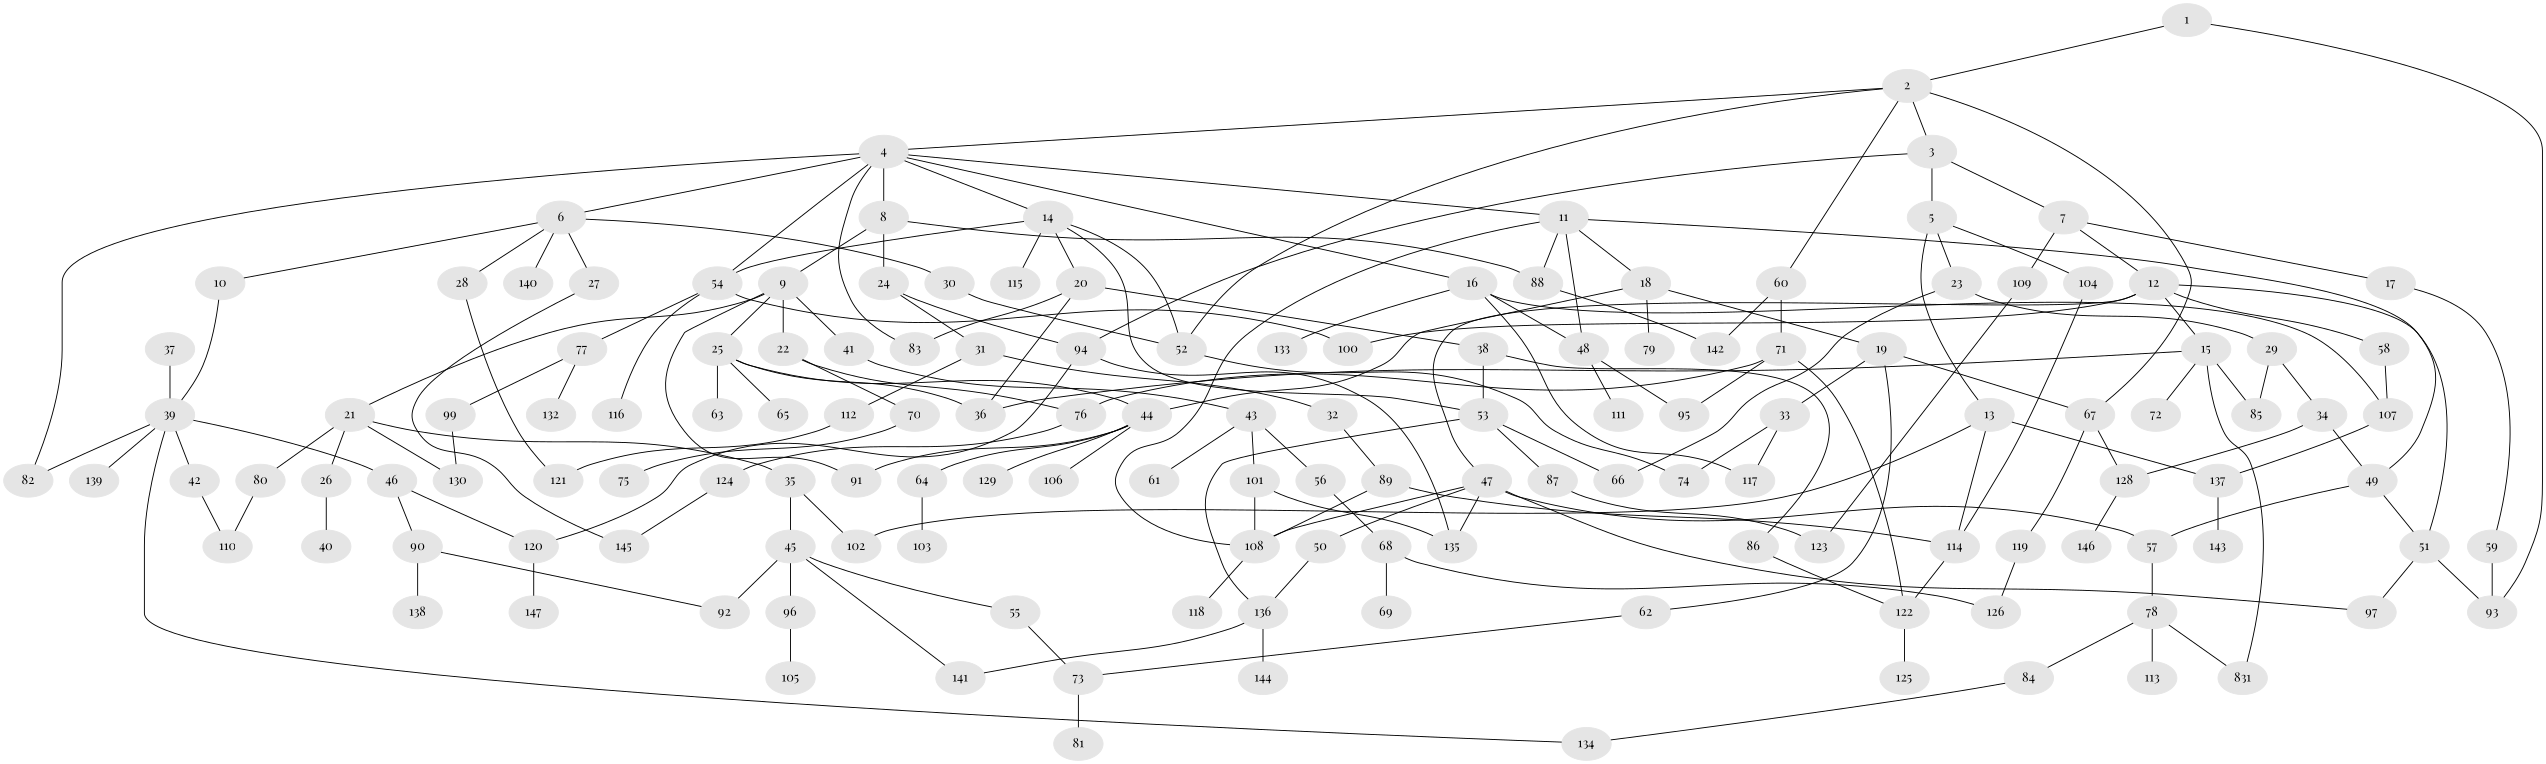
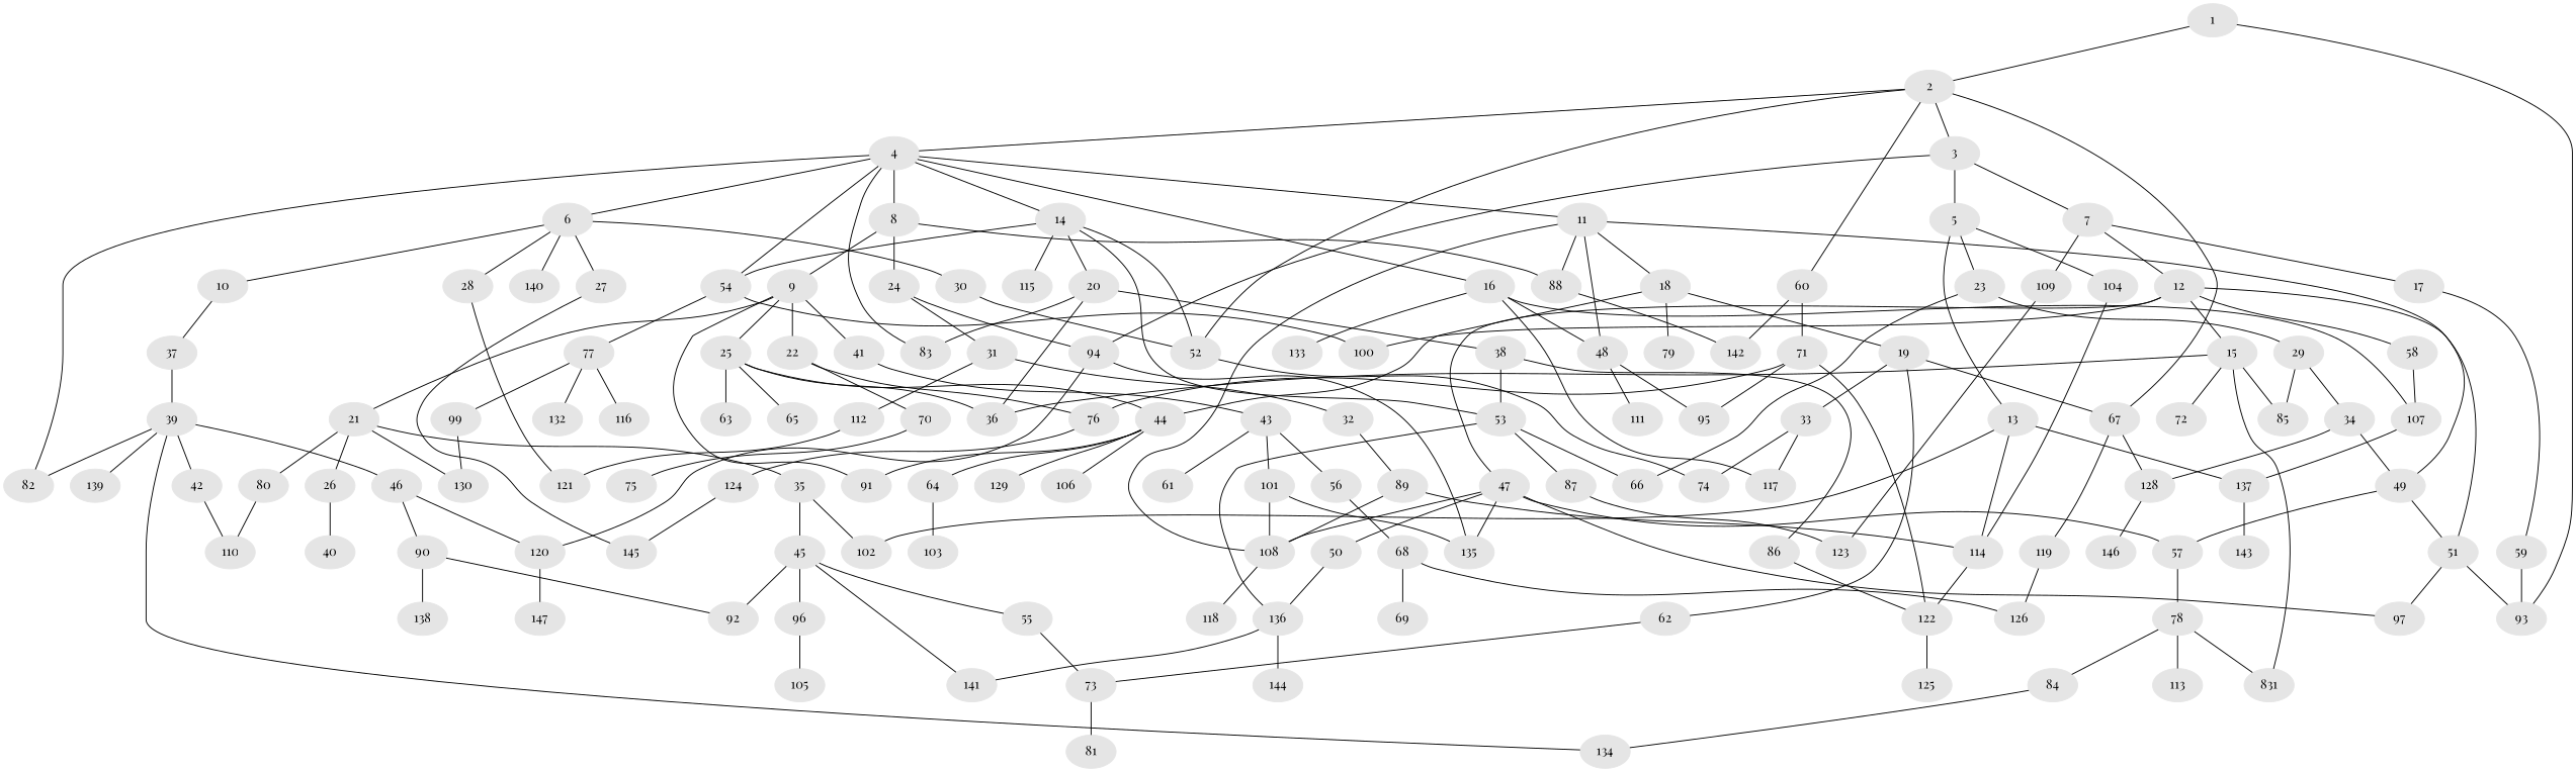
  graph {
    fontname="Playfair Display"
    node [color=gray90 fontname="Playfair Display" style=filled]
    edge [fontname="Playfair Display"]
    1
    2
    93
    3
    4
    52
    60
    67
    5
    7
    94
    6
    8
    11
    14
    16
    54
    82
    83
    74
    71
    142
    128
    119
    13
    23
    104
    12
    17
    109
    120
    135
    10
    27
    28
    30
    140
    9
    24
    88
    18
    48
    49
    108
    20
    53
    115
    107
    117
    133
    100
    77
    116
    102
    114
    137
    29
    66
    37
    145
    121
    15
    47
    51
    58
    59
    123
    21
    22
    25
    41
    91
    31
    26
    35
    80
    130
    70
    76
    36
    44
    63
    65
    43
    39
    19
    79
    95
    111
    57
    118
    72
    85
    n94 [label=831]
    50
    97
    122
    143
    38
    136
    87
    33
    62
    64
    106
    129
    73
    86
    40
    45
    110
    75
    124
    34
    32
    112
    89
    146
    55
    92
    96
    141
    42
    46
    134
    139
    90
    56
    61
    101
    68
    103
    105
    138
    147
    78
    144
    99
    132
    81
    69
    126
    84
    113
    125
    1 -- 2
    1 -- 93
    2 -- 3
    2 -- 4
    2 -- 52
    2 -- 60
    2 -- 67
    3 -- 5
    3 -- 7
    3 -- 94
    4 -- 6
    4 -- 8
    4 -- 11
    4 -- 14
    4 -- 16
    4 -- 54
    4 -- 82
    4 -- 83
    52 -- 74
    60 -- 71
    60 -- 142
    67 -- 128
    67 -- 119
    5 -- 13
    5 -- 23
    5 -- 104
    7 -- 12
    7 -- 17
    7 -- 109
    94 -- 120
    94 -- 135
    6 -- 10
    6 -- 27
    6 -- 28
    6 -- 30
    6 -- 140
    8 -- 9
    8 -- 24
    8 -- 88
    11 -- 88
    11 -- 18
    11 -- 48
    11 -- 49
    11 -- 108
    14 -- 52
    14 -- 54
    14 -- 20
    14 -- 53
    14 -- 115
    16 -- 48
    16 -- 107
    16 -- 117
    16 -- 133
    54 -- 100
    54 -- 77
-   54 -- 116
+   77 -- 116
    71 -- 76
    71 -- 95
    71 -- 122
    128 -- 146
    119 -- 126
    13 -- 102
    13 -- 114
    13 -- 137
    23 -- 29
    23 -- 66
    104 -- 114
    12 -- 100
    12 -- 15
    12 -- 47
    12 -- 51
    12 -- 58
    17 -- 59
    109 -- 123
    120 -- 147
-   10 -- 39
+   10 -- 37
    27 -- 145
    28 -- 121
    30 -- 52
    9 -- 21
    9 -- 22
    9 -- 25
    9 -- 41
    9 -- 91
    24 -- 94
    24 -- 31
    88 -- 142
    18 -- 44
    18 -- 19
    18 -- 79
    48 -- 95
    48 -- 111
    49 -- 51
    49 -- 57
    108 -- 118
    20 -- 83
    20 -- 36
    20 -- 38
    53 -- 66
    53 -- 136
    53 -- 87
    107 -- 137
    77 -- 99
    77 -- 132
    114 -- 122
    137 -- 143
    29 -- 85
    29 -- 34
    37 -- 39
    15 -- 36
    15 -- 72
    15 -- 85
    15 -- n94
    47 -- 135
    47 -- 108
    47 -- 57
    47 -- 50
    47 -- 97
    51 -- 93
    51 -- 97
    58 -- 107
    59 -- 93
    21 -- 26
    21 -- 35
    21 -- 80
    21 -- 130
    22 -- 70
    22 -- 76
    25 -- 36
    25 -- 44
    25 -- 63
    25 -- 65
    41 -- 43
    31 -- 32
    31 -- 112
    26 -- 40
    35 -- 102
    35 -- 45
    80 -- 110
    70 -- 75
    76 -- 124
    44 -- 91
    44 -- 64
    44 -- 106
    44 -- 129
    43 -- 56
    43 -- 61
    43 -- 101
    39 -- 82
    39 -- 42
    39 -- 46
    39 -- 134
    39 -- 139
    19 -- 67
    19 -- 33
    19 -- 62
    57 -- 78
    50 -- 136
    122 -- 125
    38 -- 53
    38 -- 86
    136 -- 141
    136 -- 144
    87 -- 123
    33 -- 74
    33 -- 117
    62 -- 73
    64 -- 103
    73 -- 81
    86 -- 122
    45 -- 55
    45 -- 92
    45 -- 96
    45 -- 141
    124 -- 145
    34 -- 128
    34 -- 49
    32 -- 89
    112 -- 121
    89 -- 108
    89 -- 114
    55 -- 73
    96 -- 105
    42 -- 110
    46 -- 120
    46 -- 90
    90 -- 92
    90 -- 138
    56 -- 68
    101 -- 135
    101 -- 108
    68 -- 69
    68 -- 126
    78 -- n94
    78 -- 84
    78 -- 113
    99 -- 130
    84 -- 134
  }
